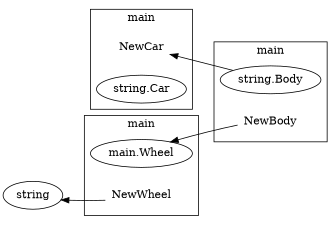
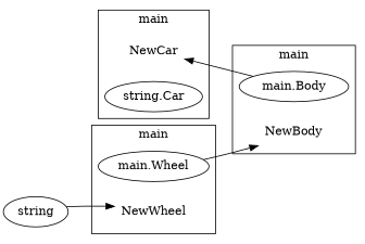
  digraph {
    compound=true
    rankdir=RL
    n1 [label=NewCar shape=plaintext]
    n2 [label="string.Car"]
-   n3 [label="string.Body"]
+   n3 [label="main.Body"]
    n4 [label=NewBody shape=plaintext]
    n5 [label="main.Wheel"]
    n6 [label=NewWheel shape=plaintext]
    string
    subgraph cluster_1 {
      label=main
      n1
      n2
    }
    subgraph cluster_2 {
      label=main
      n3
      n4
    }
    subgraph cluster_3 {
      label=main
      n5
      n6
    }
    n3 -> n1
-   n4 -> n5
-   n6 -> string
+   n5 -> n4
+   string -> n6
  }
